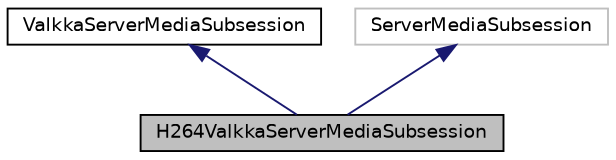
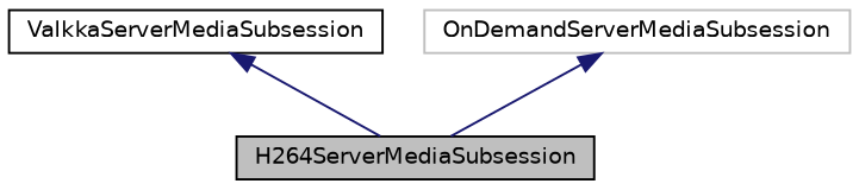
  digraph {
    node [color=black fillcolor=white fontname=Helvetica fontsize=10 shape=record style=filled]
    edge [color=midnightblue dir=back fontname=Helvetica fontsize=10 labelfontname=Helvetica labelfontsize=10 style=solid]
-   n1 [fillcolor=grey75 fontcolor=black height=0.2 label=H264ValkkaServerMediaSubsession width=0.4]
+   n1 [fillcolor=grey75 fontcolor=black height=0.2 label=H264ServerMediaSubsession width=0.4]
    n2 [height=0.2 label=ValkkaServerMediaSubsession width=0.4]
-   n3 [color=grey75 height=0.2 label=ServerMediaSubsession width=0.4]
+   n3 [color=grey75 height=0.2 label=OnDemandServerMediaSubsession width=0.4]
    n2 -> n1
    n3 -> n1
  }
